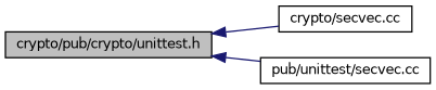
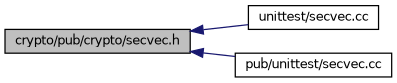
  digraph {
    rankdir=LR
    node [color=black fillcolor=white fontname=Helvetica fontsize=10 shape=record style=filled]
    edge [color=midnightblue dir=back fontname=Helvetica fontsize=10 labelfontname=Helvetica labelfontsize=10 style=solid]
-   n1 [fillcolor=grey75 fontcolor=black height=0.2 label="crypto/pub/crypto/unittest.h" width=0.4]
-   n2 [height=0.2 label="crypto/secvec.cc" width=0.4]
+   n1 [fillcolor=grey75 fontcolor=black height=0.2 label="crypto/pub/crypto/secvec.h" width=0.4]
+   n2 [height=0.2 label="unittest/secvec.cc" width=0.4]
    n3 [height=0.2 label="pub/unittest/secvec.cc" width=0.4]
    n1 -> n2
    n1 -> n3
  }
